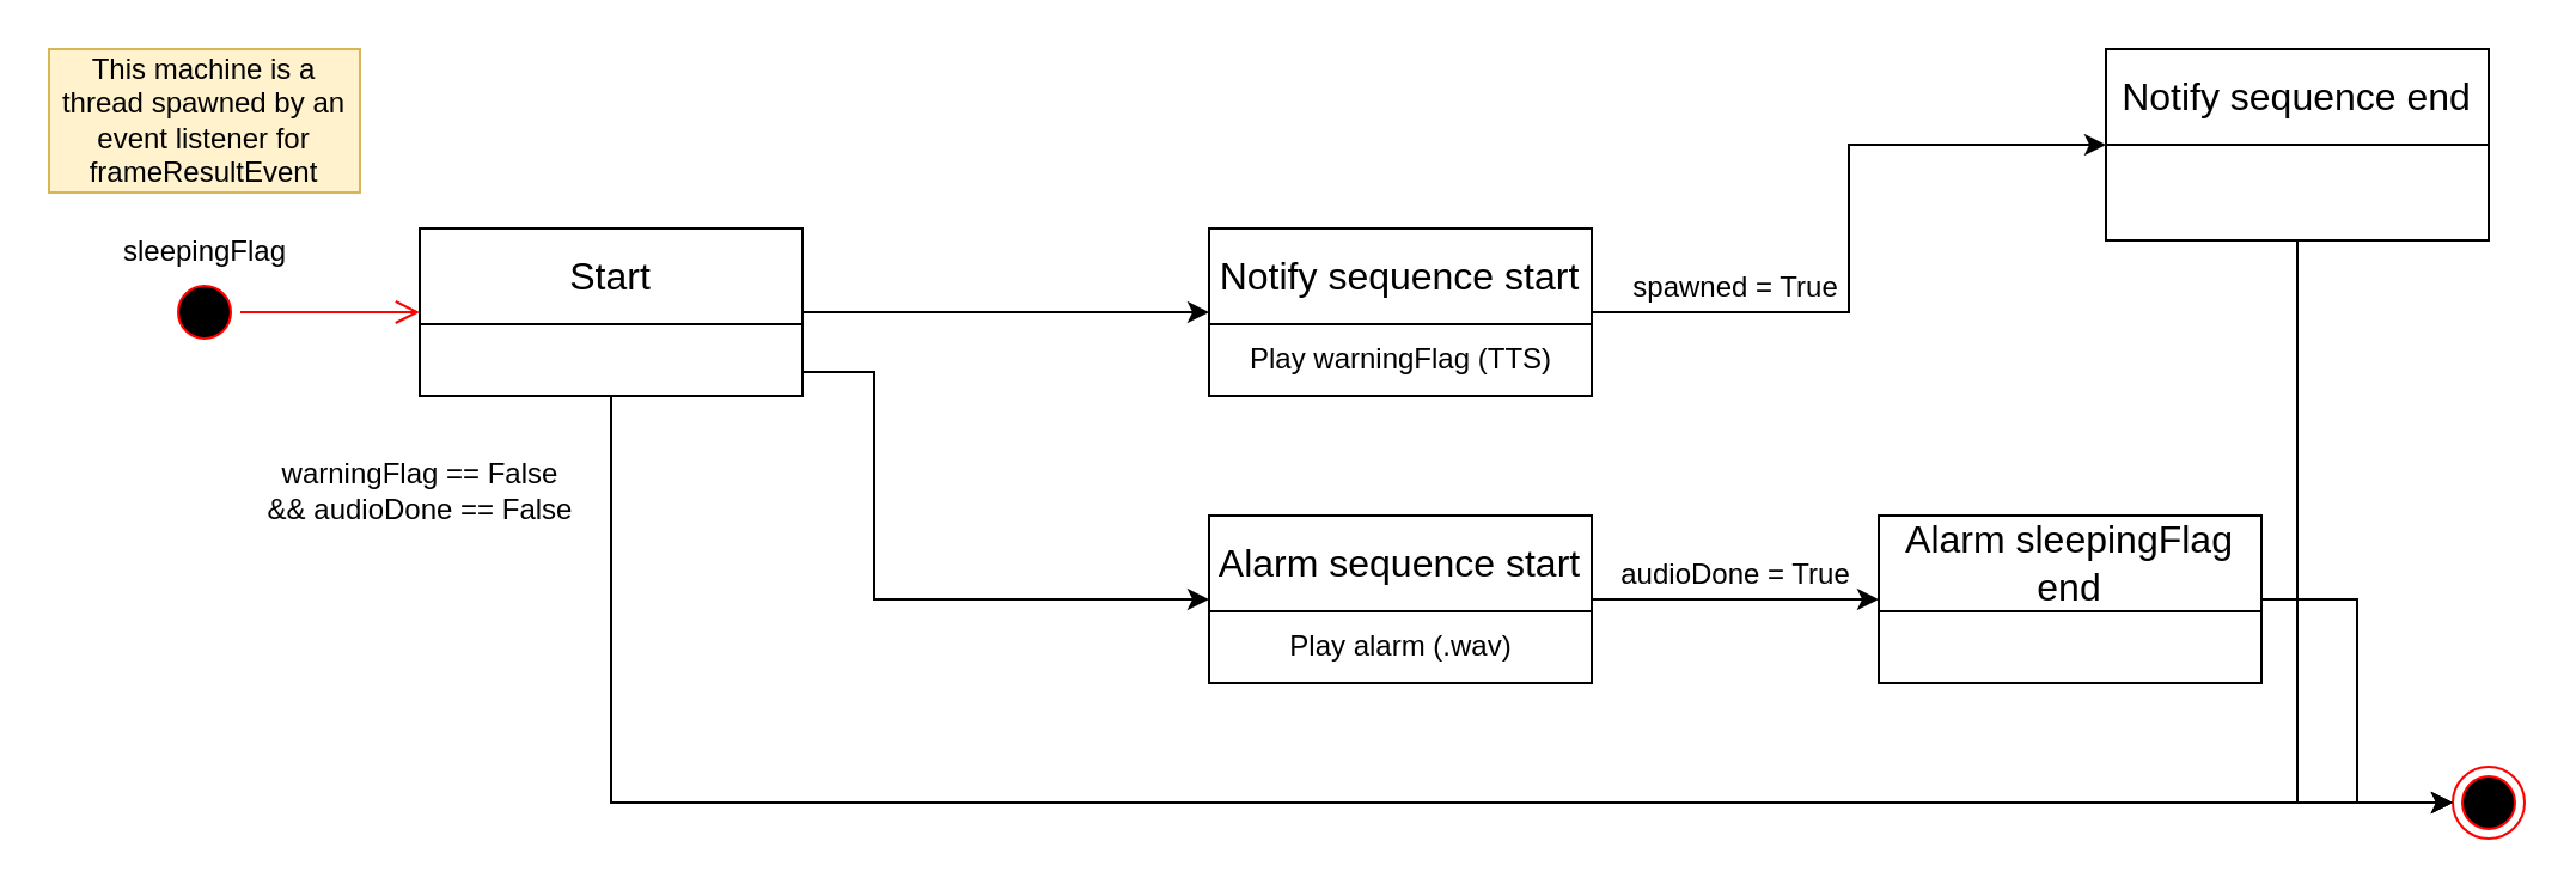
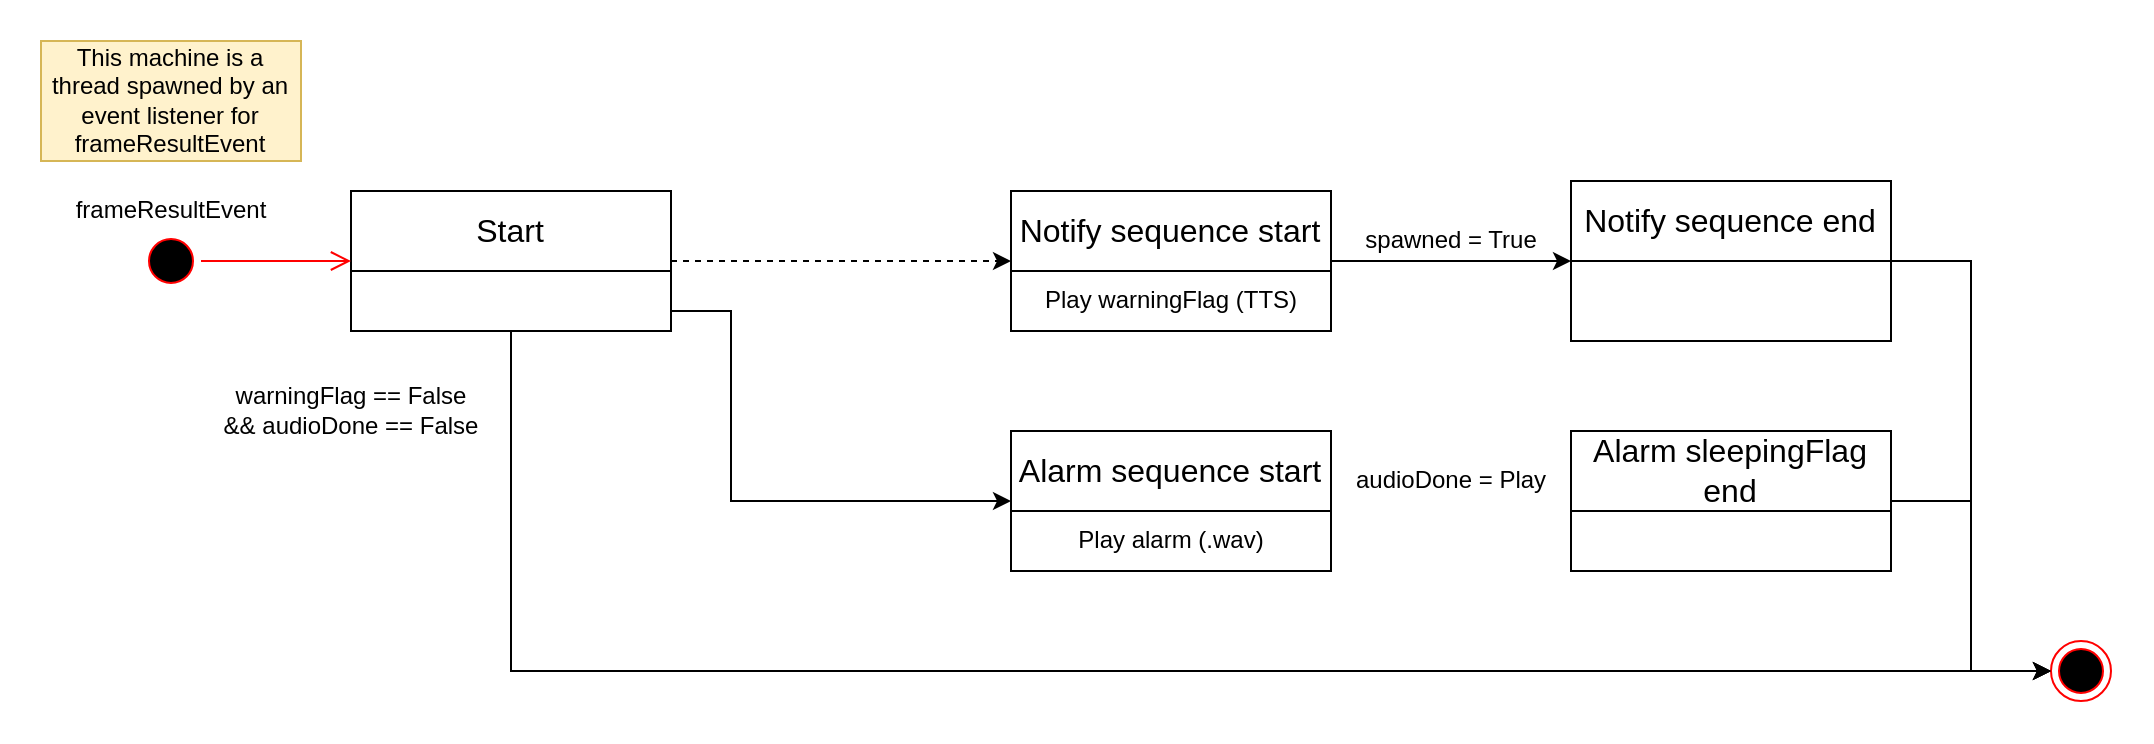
  <mxCell id="0" />
  <mxCell id="1" parent="0" />
- <mxCell id="2" style="edgeStyle=orthogonalEdgeStyle;rounded=0;orthogonalLoop=1;jettySize=auto;html=1;entryX=0;entryY=0.5;entryDx=0;entryDy=0;" parent="1" source="5" target="11" edge="1"><mxGeometry relative="1" as="geometry" /></mxCell>
+ <mxCell id="2" style="edgeStyle=orthogonalEdgeStyle;rounded=0;orthogonalLoop=1;jettySize=auto;html=1;entryX=0;entryY=0.5;entryDx=0;entryDy=0;dashed=1;" parent="1" source="5" target="11" edge="1"><mxGeometry relative="1" as="geometry" /></mxCell>
  <mxCell id="3" style="edgeStyle=orthogonalEdgeStyle;rounded=0;orthogonalLoop=1;jettySize=auto;html=1;exitX=1;exitY=0.75;exitDx=0;exitDy=0;entryX=0;entryY=0.5;entryDx=0;entryDy=0;" parent="1" source="5" target="16" edge="1"><mxGeometry relative="1" as="geometry"><mxPoint x="455" y="245" as="targetPoint" /><Array as="points"><mxPoint x="335" y="155" /><mxPoint x="365" y="155" /><mxPoint x="365" y="250" /></Array></mxGeometry></mxCell>
  <mxCell id="4" style="edgeStyle=orthogonalEdgeStyle;rounded=0;orthogonalLoop=1;jettySize=auto;html=1;entryX=0;entryY=0.5;entryDx=0;entryDy=0;" parent="1" source="5" target="6" edge="1"><mxGeometry relative="1" as="geometry"><Array as="points"><mxPoint x="255" y="335" /></Array></mxGeometry></mxCell>
  <mxCell id="5" value="Start" style="swimlane;fontStyle=0;childLayout=stackLayout;horizontal=1;startSize=40;fillColor=none;horizontalStack=0;resizeParent=1;resizeParentMax=0;resizeLast=0;collapsible=1;marginBottom=0;whiteSpace=wrap;html=1;fontSize=16;" parent="1" vertex="1"><mxGeometry x="175" y="95" width="160" height="70" as="geometry" /></mxCell>
  <mxCell id="6" value="" style="ellipse;html=1;shape=endState;fillColor=#000000;strokeColor=#ff0000;" parent="1" vertex="1"><mxGeometry x="1025" y="320" width="30" height="30" as="geometry" /></mxCell>
  <mxCell id="7" value="" style="ellipse;html=1;shape=startState;fillColor=#000000;strokeColor=#ff0000;" parent="1" vertex="1"><mxGeometry x="70" y="115" width="30" height="30" as="geometry" /></mxCell>
  <mxCell id="8" value="" style="edgeStyle=orthogonalEdgeStyle;html=1;verticalAlign=bottom;endArrow=open;endSize=8;strokeColor=#ff0000;rounded=0;entryX=0;entryY=0.5;entryDx=0;entryDy=0;" parent="1" source="7" target="5" edge="1"><mxGeometry relative="1" as="geometry"><mxPoint x="80" y="210" as="targetPoint" /></mxGeometry></mxCell>
- <mxCell id="9" value="sleepingFlag" style="text;html=1;align=center;verticalAlign=middle;resizable=0;points=[];autosize=1;strokeColor=none;fillColor=none;" parent="1" vertex="1"><mxGeometry x="25" y="90" width="120" height="30" as="geometry" /></mxCell>
+ <mxCell id="9" value="frameResultEvent" style="text;html=1;align=center;verticalAlign=middle;resizable=0;points=[];autosize=1;strokeColor=none;fillColor=none;" parent="1" vertex="1"><mxGeometry x="25" y="90" width="120" height="30" as="geometry" /></mxCell>
  <mxCell id="10" style="edgeStyle=orthogonalEdgeStyle;rounded=0;orthogonalLoop=1;jettySize=auto;html=1;entryX=0;entryY=0.5;entryDx=0;entryDy=0;" parent="1" source="11" target="14" edge="1"><mxGeometry relative="1" as="geometry" /></mxCell>
  <mxCell id="11" value="Notify sequence start" style="swimlane;fontStyle=0;childLayout=stackLayout;horizontal=1;startSize=40;fillColor=none;horizontalStack=0;resizeParent=1;resizeParentMax=0;resizeLast=0;collapsible=1;marginBottom=0;whiteSpace=wrap;html=1;fontSize=16;" parent="1" vertex="1"><mxGeometry x="505" y="95" width="160" height="70" as="geometry"><mxRectangle x="600" y="120" width="190" height="40" as="alternateBounds" /></mxGeometry></mxCell>
  <mxCell id="12" value="Play warningFlag (TTS)" style="text;html=1;align=center;verticalAlign=middle;resizable=0;points=[];autosize=1;strokeColor=none;fillColor=none;" parent="11" vertex="1"><mxGeometry y="40" width="160" height="30" as="geometry" /></mxCell>
  <mxCell id="13" style="edgeStyle=orthogonalEdgeStyle;rounded=0;orthogonalLoop=1;jettySize=auto;html=1;entryX=0;entryY=0.5;entryDx=0;entryDy=0;" parent="1" source="14" target="6" edge="1"><mxGeometry relative="1" as="geometry" /></mxCell>
- <mxCell id="14" value="Notify sequence end" style="swimlane;fontStyle=0;childLayout=stackLayout;horizontal=1;startSize=40;fillColor=none;horizontalStack=0;resizeParent=1;resizeParentMax=0;resizeLast=0;collapsible=1;marginBottom=0;whiteSpace=wrap;html=1;fontSize=16;" parent="1" vertex="1"><mxGeometry x="880" y="20" width="160" height="80" as="geometry" /></mxCell>
- <mxCell id="15" style="edgeStyle=orthogonalEdgeStyle;rounded=0;orthogonalLoop=1;jettySize=auto;html=1;exitX=1;exitY=0.5;exitDx=0;exitDy=0;entryX=0;entryY=0.5;entryDx=0;entryDy=0;" parent="1" source="16" target="19" edge="1"><mxGeometry relative="1" as="geometry" /></mxCell>
+ <mxCell id="14" value="Notify sequence end" style="swimlane;fontStyle=0;childLayout=stackLayout;horizontal=1;startSize=40;fillColor=none;horizontalStack=0;resizeParent=1;resizeParentMax=0;resizeLast=0;collapsible=1;marginBottom=0;whiteSpace=wrap;html=1;fontSize=16;" parent="1" vertex="1"><mxGeometry x="785" y="90" width="160" height="80" as="geometry" /></mxCell>
  <mxCell id="16" value="Alarm sequence start" style="swimlane;fontStyle=0;childLayout=stackLayout;horizontal=1;startSize=40;fillColor=none;horizontalStack=0;resizeParent=1;resizeParentMax=0;resizeLast=0;collapsible=1;marginBottom=0;whiteSpace=wrap;html=1;fontSize=16;" parent="1" vertex="1"><mxGeometry x="505" y="215" width="160" height="70" as="geometry" /></mxCell>
  <mxCell id="17" value="Play alarm (.wav)" style="text;html=1;align=center;verticalAlign=middle;resizable=0;points=[];autosize=1;strokeColor=none;fillColor=none;" parent="16" vertex="1"><mxGeometry y="40" width="160" height="30" as="geometry" /></mxCell>
  <mxCell id="18" style="edgeStyle=orthogonalEdgeStyle;rounded=0;orthogonalLoop=1;jettySize=auto;html=1;entryX=0;entryY=0.5;entryDx=0;entryDy=0;" parent="1" source="19" target="6" edge="1"><mxGeometry relative="1" as="geometry" /></mxCell>
  <mxCell id="19" value="Alarm sleepingFlag end" style="swimlane;fontStyle=0;childLayout=stackLayout;horizontal=1;startSize=40;fillColor=none;horizontalStack=0;resizeParent=1;resizeParentMax=0;resizeLast=0;collapsible=1;marginBottom=0;whiteSpace=wrap;html=1;fontSize=16;" parent="1" vertex="1"><mxGeometry x="785" y="215" width="160" height="70" as="geometry" /></mxCell>
  <mxCell id="20" value="spawned = True" style="text;html=1;align=center;verticalAlign=middle;resizable=0;points=[];autosize=1;strokeColor=none;fillColor=none;" parent="1" vertex="1"><mxGeometry x="675" y="105" width="100" height="30" as="geometry" /></mxCell>
- <mxCell id="21" value="audioDone = True" style="text;html=1;align=center;verticalAlign=middle;resizable=0;points=[];autosize=1;strokeColor=none;fillColor=none;" parent="1" vertex="1"><mxGeometry x="665" y="225" width="120" height="30" as="geometry" /></mxCell>
+ <mxCell id="21" value="audioDone = Play" style="text;html=1;align=center;verticalAlign=middle;resizable=0;points=[];autosize=1;strokeColor=none;fillColor=none;" parent="1" vertex="1"><mxGeometry x="665" y="225" width="120" height="30" as="geometry" /></mxCell>
  <mxCell id="22" value="warningFlag == False&lt;br&gt;&amp;amp;&amp;amp; audioDone == False" style="text;html=1;align=center;verticalAlign=middle;resizable=0;points=[];autosize=1;strokeColor=none;fillColor=none;" parent="1" vertex="1"><mxGeometry x="95" y="185" width="160" height="40" as="geometry" /></mxCell>
  <mxCell id="23" value="This machine is a thread spawned by an event listener for frameResultEvent" style="text;html=1;strokeColor=#d6b656;fillColor=#fff2cc;align=center;verticalAlign=middle;whiteSpace=wrap;rounded=0;" vertex="1" parent="1"><mxGeometry x="20" y="20" width="130" height="60" as="geometry" /></mxCell>
